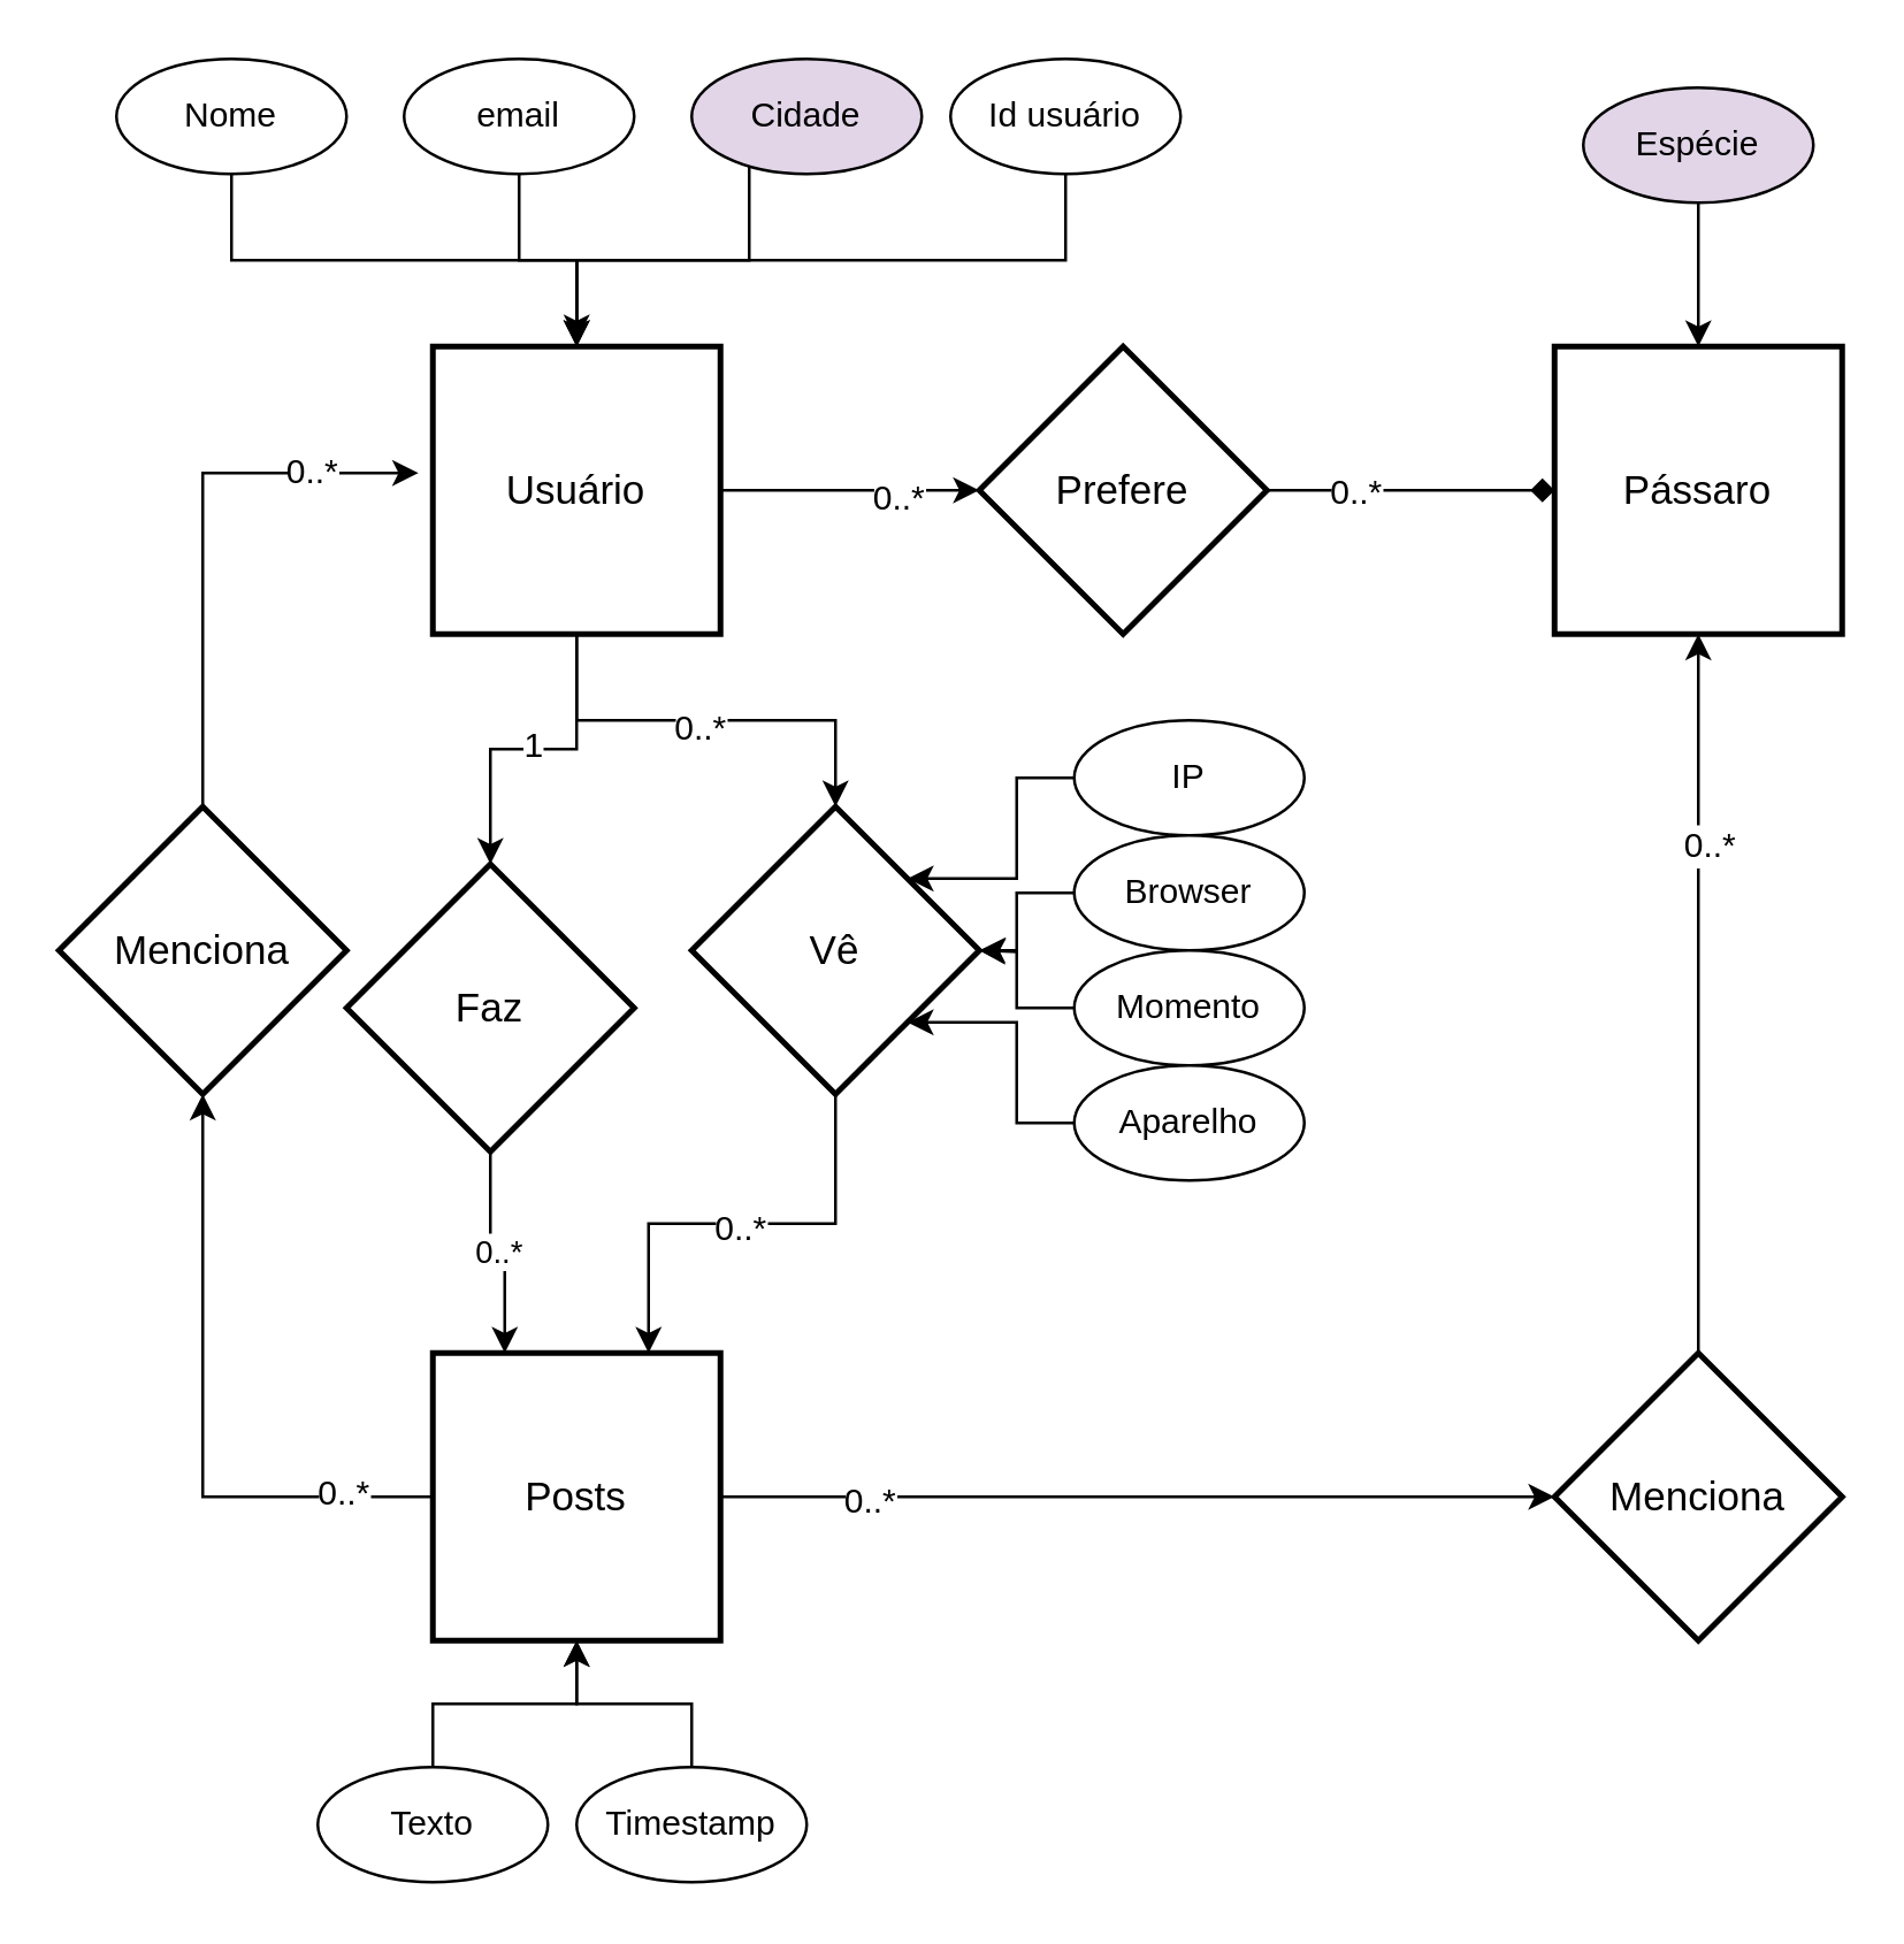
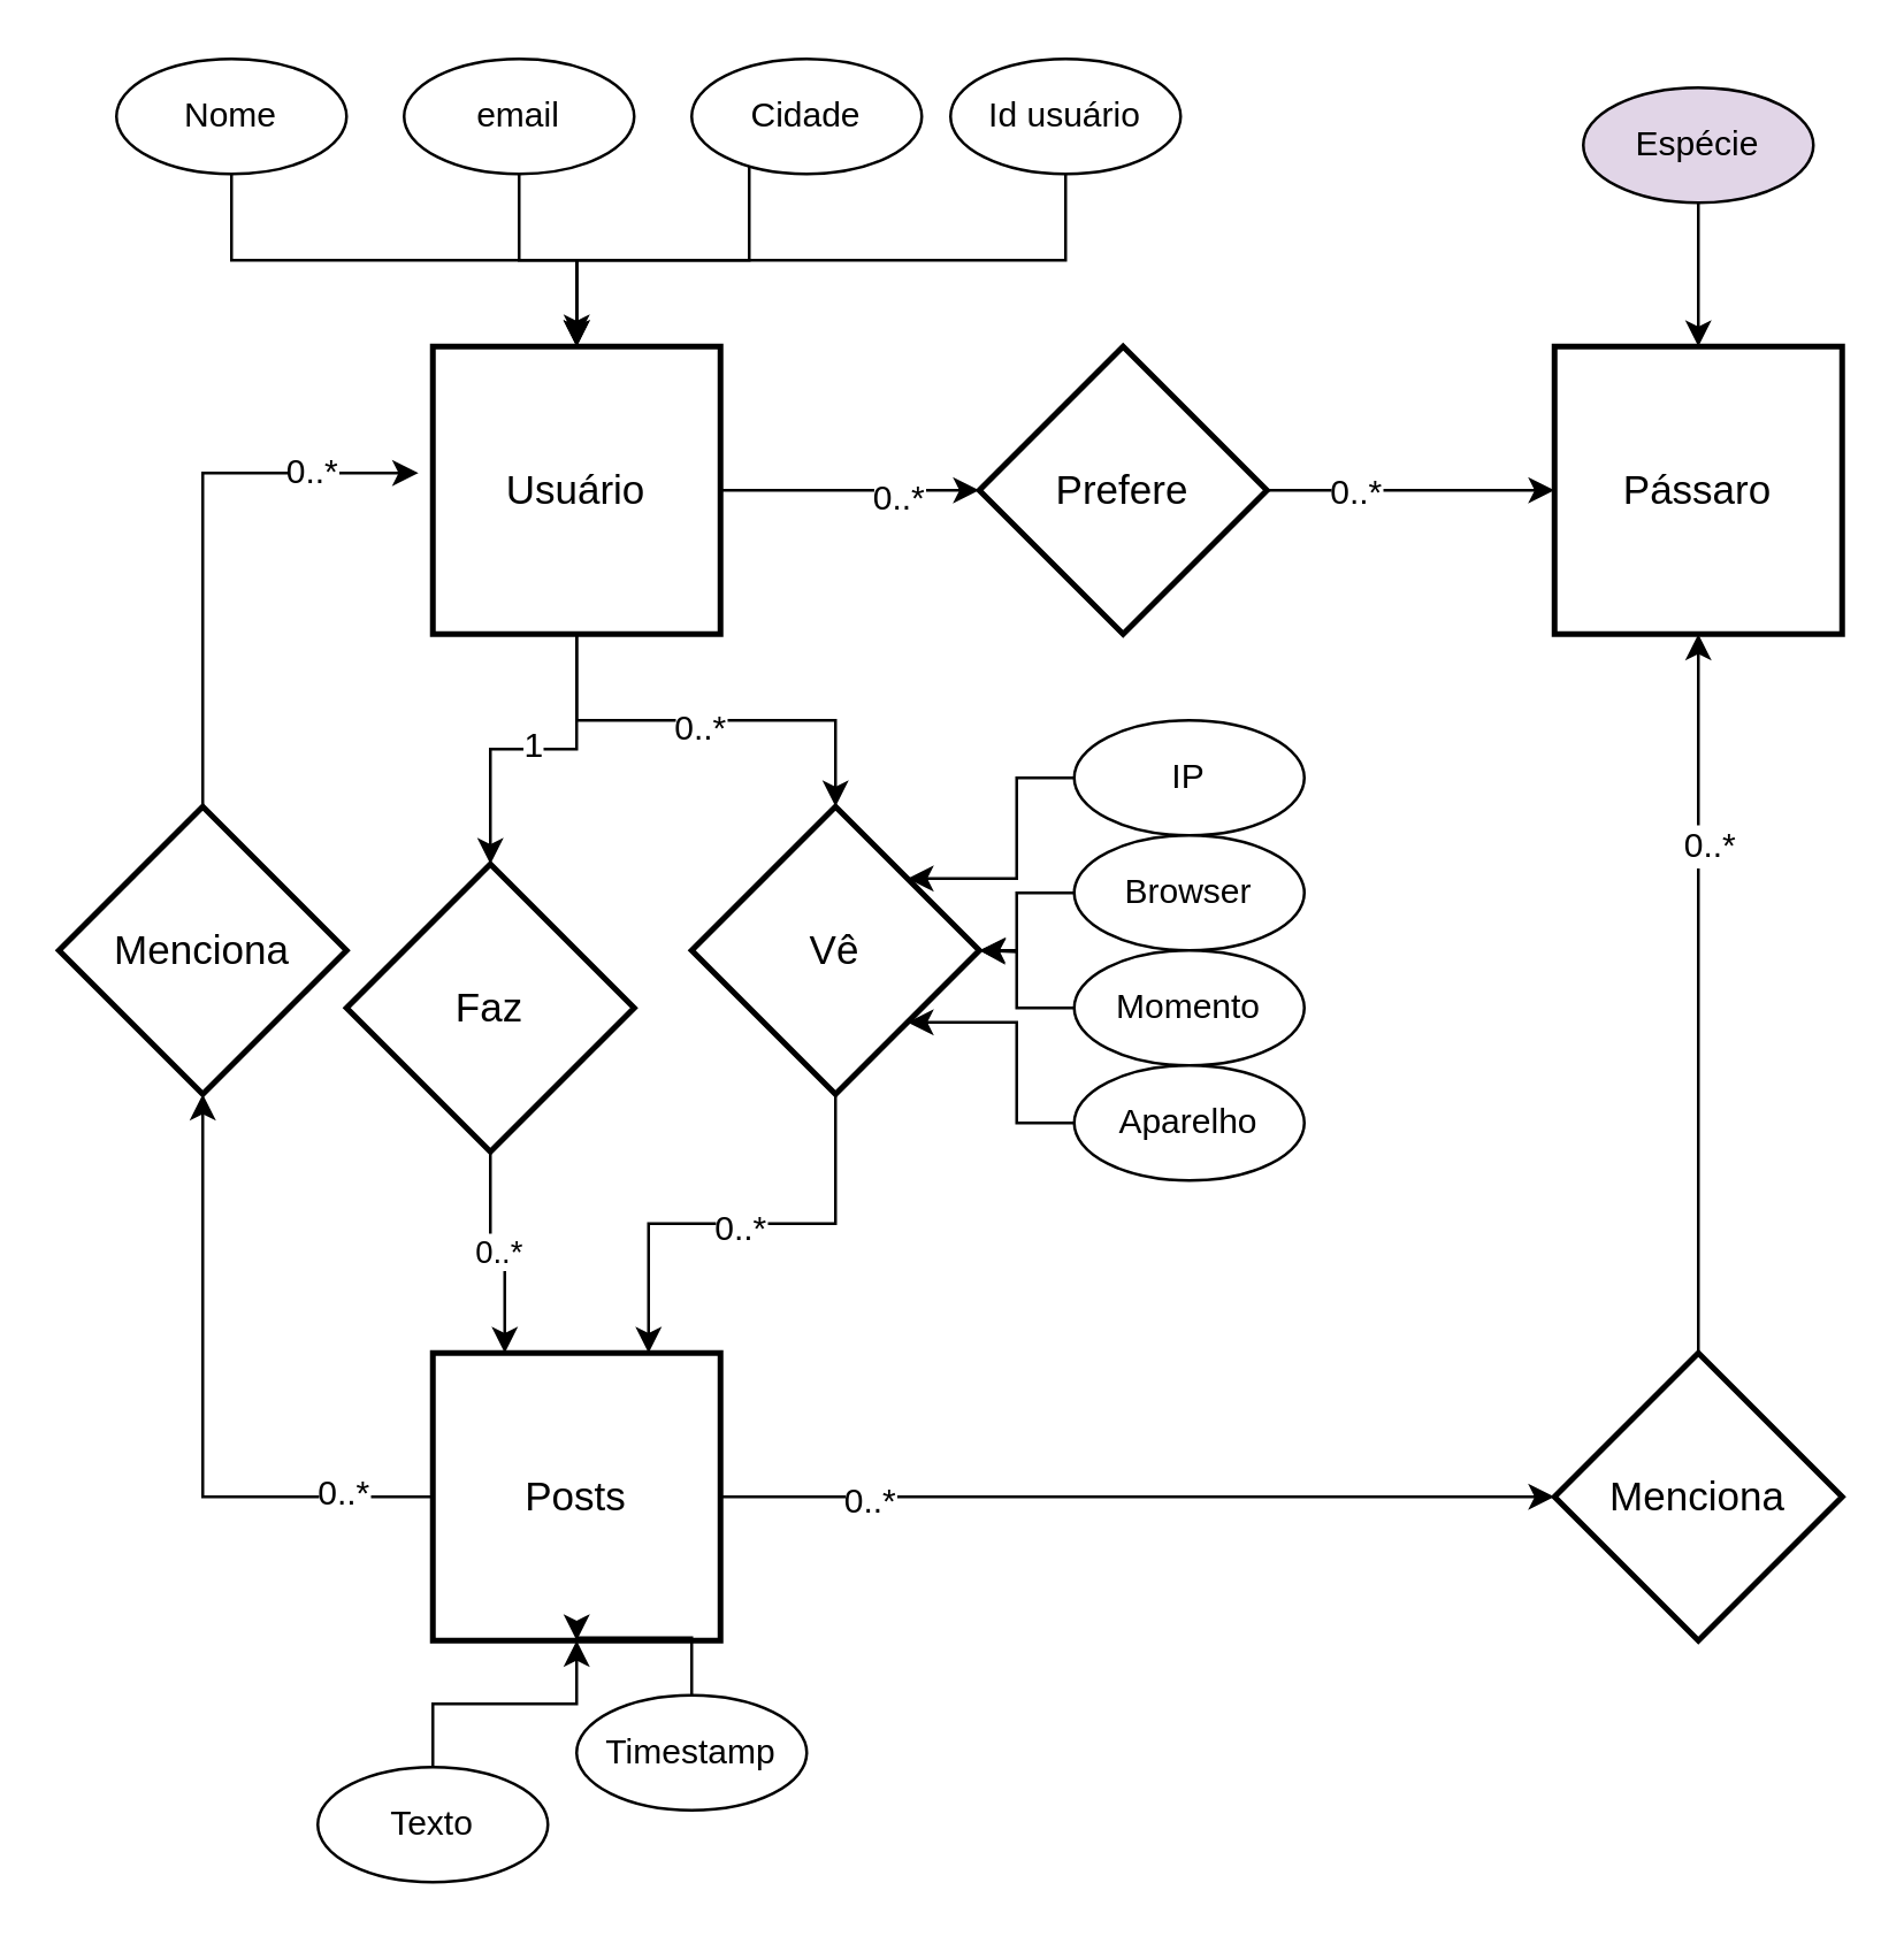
  <mxCell id="0" />
  <mxCell id="1" parent="0" />
  <mxCell id="2" style="edgeStyle=orthogonalEdgeStyle;rounded=0;orthogonalLoop=1;jettySize=auto;html=1;entryX=0.5;entryY=1;entryDx=0;entryDy=0;" parent="1" source="6" target="27" edge="1"><mxGeometry relative="1" as="geometry"><mxPoint x="60" y="520" as="targetPoint" /></mxGeometry></mxCell>
  <mxCell id="3" value="0..*" style="text;html=1;resizable=0;points=[];align=center;verticalAlign=middle;labelBackgroundColor=#ffffff;" parent="2" vertex="1" connectable="0"><mxGeometry x="-0.709" y="-2" relative="1" as="geometry"><mxPoint as="offset" /></mxGeometry></mxCell>
  <mxCell id="4" style="edgeStyle=orthogonalEdgeStyle;rounded=0;orthogonalLoop=1;jettySize=auto;html=1;entryX=0;entryY=0.5;entryDx=0;entryDy=0;" parent="1" source="6" target="30" edge="1"><mxGeometry relative="1" as="geometry" /></mxCell>
  <mxCell id="5" value="0..*" style="text;html=1;resizable=0;points=[];align=center;verticalAlign=middle;labelBackgroundColor=#ffffff;" parent="4" vertex="1" connectable="0"><mxGeometry x="-0.648" y="-1" relative="1" as="geometry"><mxPoint as="offset" /></mxGeometry></mxCell>
  <mxCell id="6" value="Posts" style="strokeWidth=2;whiteSpace=wrap;html=1;align=center;fontSize=14;" parent="1" vertex="1"><mxGeometry x="150" y="470" width="100" height="100" as="geometry" /></mxCell>
  <mxCell id="7" style="edgeStyle=orthogonalEdgeStyle;rounded=0;orthogonalLoop=1;jettySize=auto;html=1;" parent="1" source="11" target="21" edge="1"><mxGeometry relative="1" as="geometry" /></mxCell>
  <mxCell id="8" value="1" style="text;html=1;resizable=0;points=[];align=center;verticalAlign=middle;labelBackgroundColor=#ffffff;" parent="7" vertex="1" connectable="0"><mxGeometry x="0.018" y="-2" relative="1" as="geometry"><mxPoint as="offset" /></mxGeometry></mxCell>
  <mxCell id="9" style="edgeStyle=orthogonalEdgeStyle;rounded=0;orthogonalLoop=1;jettySize=auto;html=1;entryX=0.5;entryY=0;entryDx=0;entryDy=0;entryPerimeter=0;" parent="1" source="11" target="24" edge="1"><mxGeometry relative="1" as="geometry" /></mxCell>
  <mxCell id="10" value="0..*" style="text;html=1;resizable=0;points=[];align=center;verticalAlign=middle;labelBackgroundColor=#ffffff;" parent="9" vertex="1" connectable="0"><mxGeometry x="-0.04" y="-2" relative="1" as="geometry"><mxPoint as="offset" /></mxGeometry></mxCell>
  <mxCell id="11" value="Usuário" style="strokeWidth=2;whiteSpace=wrap;html=1;align=center;fontSize=14;" parent="1" vertex="1"><mxGeometry x="150" y="120" width="100" height="100" as="geometry" /></mxCell>
  <mxCell id="12" value="Pássaro" style="strokeWidth=2;whiteSpace=wrap;html=1;align=center;fontSize=14;" parent="1" vertex="1"><mxGeometry x="540" y="120" width="100" height="100" as="geometry" /></mxCell>
  <mxCell id="13" value="Prefere" style="shape=rhombus;strokeWidth=2;fontSize=17;perimeter=rhombusPerimeter;whiteSpace=wrap;html=1;align=center;fontSize=14;" parent="1" vertex="1"><mxGeometry x="340" y="120" width="100" height="100" as="geometry" /></mxCell>
  <mxCell id="14" style="edgeStyle=orthogonalEdgeStyle;rounded=0;orthogonalLoop=1;jettySize=auto;html=1;entryX=0.5;entryY=0;entryDx=0;entryDy=0;" parent="1" source="15" target="11" edge="1"><mxGeometry relative="1" as="geometry"><Array as="points"><mxPoint x="80" y="90" /><mxPoint x="200" y="90" /></Array></mxGeometry></mxCell>
  <mxCell id="15" value="Nome" style="ellipse;whiteSpace=wrap;html=1;" parent="1" vertex="1"><mxGeometry x="40" y="20" width="80" height="40" as="geometry" /></mxCell>
  <mxCell id="16" value="" style="endArrow=classic;html=1;entryX=0;entryY=0.5;entryDx=0;entryDy=0;exitX=1;exitY=0.5;exitDx=0;exitDy=0;" parent="1" source="11" target="13" edge="1"><mxGeometry width="50" height="50" relative="1" as="geometry"><mxPoint x="270" y="170" as="sourcePoint" /><mxPoint x="320" y="120" as="targetPoint" /></mxGeometry></mxCell>
  <mxCell id="17" value="0..*" style="text;html=1;resizable=0;points=[];align=center;verticalAlign=middle;labelBackgroundColor=#ffffff;" parent="16" vertex="1" connectable="0"><mxGeometry x="0.356" y="-2" relative="1" as="geometry"><mxPoint as="offset" /></mxGeometry></mxCell>
- <mxCell id="18" value="" style="endArrow=diamond;html=1;entryX=0;entryY=0.5;entryDx=0;entryDy=0;exitX=1;exitY=0.5;exitDx=0;exitDy=0;" parent="1" source="13" target="12" edge="1"><mxGeometry width="50" height="50" relative="1" as="geometry"><mxPoint x="460" y="170" as="sourcePoint" /><mxPoint x="490" y="120" as="targetPoint" /></mxGeometry></mxCell>
+ <mxCell id="18" value="" style="endArrow=classic;html=1;entryX=0;entryY=0.5;entryDx=0;entryDy=0;exitX=1;exitY=0.5;exitDx=0;exitDy=0;" parent="1" source="13" target="12" edge="1"><mxGeometry width="50" height="50" relative="1" as="geometry"><mxPoint x="460" y="170" as="sourcePoint" /><mxPoint x="490" y="120" as="targetPoint" /></mxGeometry></mxCell>
  <mxCell id="19" value="0..*" style="text;html=1;resizable=0;points=[];align=center;verticalAlign=middle;labelBackgroundColor=#ffffff;" parent="18" vertex="1" connectable="0"><mxGeometry x="-0.4" relative="1" as="geometry"><mxPoint as="offset" /></mxGeometry></mxCell>
  <mxCell id="20" value="0..*" style="edgeStyle=orthogonalEdgeStyle;rounded=0;orthogonalLoop=1;jettySize=auto;html=1;entryX=0.25;entryY=0;entryDx=0;entryDy=0;" parent="1" source="21" target="6" edge="1"><mxGeometry relative="1" as="geometry" /></mxCell>
  <mxCell id="21" value="Faz" style="shape=rhombus;strokeWidth=2;fontSize=17;perimeter=rhombusPerimeter;whiteSpace=wrap;html=1;align=center;fontSize=14;" parent="1" vertex="1"><mxGeometry x="120" y="300" width="100" height="100" as="geometry" /></mxCell>
  <mxCell id="22" style="edgeStyle=orthogonalEdgeStyle;rounded=0;orthogonalLoop=1;jettySize=auto;html=1;entryX=0.75;entryY=0;entryDx=0;entryDy=0;" parent="1" source="24" target="6" edge="1"><mxGeometry relative="1" as="geometry" /></mxCell>
  <mxCell id="23" value="0..*" style="text;html=1;resizable=0;points=[];align=center;verticalAlign=middle;labelBackgroundColor=#ffffff;" parent="22" vertex="1" connectable="0"><mxGeometry x="0.019" y="1" relative="1" as="geometry"><mxPoint as="offset" /></mxGeometry></mxCell>
  <mxCell id="24" value="Vê" style="shape=rhombus;strokeWidth=2;fontSize=17;perimeter=rhombusPerimeter;whiteSpace=wrap;html=1;align=center;fontSize=14;" parent="1" vertex="1"><mxGeometry x="240" y="280" width="100" height="100" as="geometry" /></mxCell>
  <mxCell id="25" style="edgeStyle=orthogonalEdgeStyle;rounded=0;orthogonalLoop=1;jettySize=auto;html=1;entryX=-0.05;entryY=0.44;entryDx=0;entryDy=0;entryPerimeter=0;" parent="1" source="27" target="11" edge="1"><mxGeometry relative="1" as="geometry"><mxPoint x="70" y="140" as="targetPoint" /><Array as="points"><mxPoint x="70" y="164" /></Array></mxGeometry></mxCell>
  <mxCell id="26" value="0..*" style="text;html=1;resizable=0;points=[];align=center;verticalAlign=middle;labelBackgroundColor=#ffffff;" parent="25" vertex="1" connectable="0"><mxGeometry x="0.602" y="1" relative="1" as="geometry"><mxPoint as="offset" /></mxGeometry></mxCell>
  <mxCell id="27" value="Menciona" style="shape=rhombus;strokeWidth=2;fontSize=17;perimeter=rhombusPerimeter;whiteSpace=wrap;html=1;align=center;fontSize=14;" parent="1" vertex="1"><mxGeometry x="20" y="280" width="100" height="100" as="geometry" /></mxCell>
  <mxCell id="28" style="edgeStyle=orthogonalEdgeStyle;rounded=0;orthogonalLoop=1;jettySize=auto;html=1;entryX=0.5;entryY=1;entryDx=0;entryDy=0;" parent="1" source="30" target="12" edge="1"><mxGeometry relative="1" as="geometry"><mxPoint x="600" y="250" as="targetPoint" /></mxGeometry></mxCell>
  <mxCell id="29" value="0..*" style="text;html=1;resizable=0;points=[];align=center;verticalAlign=middle;labelBackgroundColor=#ffffff;" parent="28" vertex="1" connectable="0"><mxGeometry x="0.416" y="-3" relative="1" as="geometry"><mxPoint as="offset" /></mxGeometry></mxCell>
  <mxCell id="30" value="Menciona" style="shape=rhombus;strokeWidth=2;fontSize=17;perimeter=rhombusPerimeter;whiteSpace=wrap;html=1;align=center;fontSize=14;" parent="1" vertex="1"><mxGeometry x="540" y="470" width="100" height="100" as="geometry" /></mxCell>
  <mxCell id="31" style="edgeStyle=orthogonalEdgeStyle;rounded=0;orthogonalLoop=1;jettySize=auto;html=1;entryX=0.5;entryY=0;entryDx=0;entryDy=0;" parent="1" source="32" target="11" edge="1"><mxGeometry relative="1" as="geometry" /></mxCell>
  <mxCell id="32" value="email&lt;span style=&quot;font-family: &amp;#34;helvetica&amp;#34; , &amp;#34;arial&amp;#34; , sans-serif ; font-size: 0px ; white-space: nowrap&quot;&gt;%3CmxGraphModel%3E%3Croot%3E%3CmxCell%20id%3D%220%22%2F%3E%3CmxCell%20id%3D%221%22%20parent%3D%220%22%2F%3E%3CmxCell%20id%3D%222%22%20value%3D%22Nome%22%20style%3D%22ellipse%3BwhiteSpace%3Dwrap%3Bhtml%3D1%3B%22%20vertex%3D%221%22%20parent%3D%221%22%3E%3CmxGeometry%20x%3D%2240%22%20y%3D%2210%22%20width%3D%2280%22%20height%3D%2240%22%20as%3D%22geometry%22%2F%3E%3C%2FmxCell%3E%3C%2Froot%3E%3C%2FmxGraphModel%3E&lt;/span&gt;" style="ellipse;whiteSpace=wrap;html=1;" parent="1" vertex="1"><mxGeometry x="140" y="20" width="80" height="40" as="geometry" /></mxCell>
  <mxCell id="33" style="edgeStyle=orthogonalEdgeStyle;rounded=0;orthogonalLoop=1;jettySize=auto;html=1;" parent="1" source="34" edge="1"><mxGeometry relative="1" as="geometry"><mxPoint x="200" y="118" as="targetPoint" /><Array as="points"><mxPoint x="260" y="90" /><mxPoint x="200" y="90" /></Array></mxGeometry></mxCell>
- <mxCell id="34" value="Cidade" style="ellipse;whiteSpace=wrap;html=1;fillColor=#e1d5e7;" parent="1" vertex="1"><mxGeometry x="240" y="20" width="80" height="40" as="geometry" /></mxCell>
+ <mxCell id="34" value="Cidade" style="ellipse;whiteSpace=wrap;html=1;" parent="1" vertex="1"><mxGeometry x="240" y="20" width="80" height="40" as="geometry" /></mxCell>
  <mxCell id="35" style="edgeStyle=orthogonalEdgeStyle;rounded=0;orthogonalLoop=1;jettySize=auto;html=1;entryX=0.5;entryY=0;entryDx=0;entryDy=0;" parent="1" source="36" target="12" edge="1"><mxGeometry relative="1" as="geometry" /></mxCell>
  <mxCell id="36" value="Espécie" style="ellipse;whiteSpace=wrap;html=1;fillColor=#e1d5e7;" parent="1" vertex="1"><mxGeometry x="550" y="30" width="80" height="40" as="geometry" /></mxCell>
  <mxCell id="37" style="edgeStyle=orthogonalEdgeStyle;rounded=0;orthogonalLoop=1;jettySize=auto;html=1;entryX=1;entryY=0;entryDx=0;entryDy=0;" parent="1" source="38" target="24" edge="1"><mxGeometry relative="1" as="geometry" /></mxCell>
  <mxCell id="38" value="IP" style="ellipse;whiteSpace=wrap;html=1;" parent="1" vertex="1"><mxGeometry x="373" y="250" width="80" height="40" as="geometry" /></mxCell>
  <mxCell id="39" style="edgeStyle=orthogonalEdgeStyle;rounded=0;orthogonalLoop=1;jettySize=auto;html=1;" parent="1" source="40" edge="1"><mxGeometry relative="1" as="geometry"><mxPoint x="340" y="330" as="targetPoint" /></mxGeometry></mxCell>
  <mxCell id="40" value="Browser" style="ellipse;whiteSpace=wrap;html=1;" parent="1" vertex="1"><mxGeometry x="373" y="290" width="80" height="40" as="geometry" /></mxCell>
  <mxCell id="41" style="edgeStyle=orthogonalEdgeStyle;rounded=0;orthogonalLoop=1;jettySize=auto;html=1;entryX=1;entryY=0.5;entryDx=0;entryDy=0;" parent="1" source="42" target="24" edge="1"><mxGeometry relative="1" as="geometry" /></mxCell>
  <mxCell id="42" value="Momento" style="ellipse;whiteSpace=wrap;html=1;" parent="1" vertex="1"><mxGeometry x="373" y="330" width="80" height="40" as="geometry" /></mxCell>
  <mxCell id="43" style="edgeStyle=orthogonalEdgeStyle;rounded=0;orthogonalLoop=1;jettySize=auto;html=1;entryX=1;entryY=1;entryDx=0;entryDy=0;" parent="1" source="44" target="24" edge="1"><mxGeometry relative="1" as="geometry" /></mxCell>
  <mxCell id="44" value="Aparelho" style="ellipse;whiteSpace=wrap;html=1;" parent="1" vertex="1"><mxGeometry x="373" y="370" width="80" height="40" as="geometry" /></mxCell>
  <mxCell id="45" style="edgeStyle=orthogonalEdgeStyle;rounded=0;orthogonalLoop=1;jettySize=auto;html=1;entryX=0.5;entryY=0;entryDx=0;entryDy=0;" parent="1" source="46" target="11" edge="1"><mxGeometry relative="1" as="geometry"><Array as="points"><mxPoint x="370" y="90" /><mxPoint x="200" y="90" /></Array></mxGeometry></mxCell>
  <mxCell id="46" value="Id usuário" style="ellipse;whiteSpace=wrap;html=1;" parent="1" vertex="1"><mxGeometry x="330" y="20" width="80" height="40" as="geometry" /></mxCell>
  <mxCell id="47" style="edgeStyle=orthogonalEdgeStyle;rounded=0;orthogonalLoop=1;jettySize=auto;html=1;" edge="1" parent="1" source="48" target="6"><mxGeometry relative="1" as="geometry" /></mxCell>
  <mxCell id="48" value="Texto" style="ellipse;whiteSpace=wrap;html=1;" vertex="1" parent="1"><mxGeometry x="110" y="614" width="80" height="40" as="geometry" /></mxCell>
  <mxCell id="49" style="edgeStyle=orthogonalEdgeStyle;rounded=0;orthogonalLoop=1;jettySize=auto;html=1;" edge="1" parent="1" source="50" target="6"><mxGeometry relative="1" as="geometry" /></mxCell>
- <mxCell id="50" value="Timestamp" style="ellipse;whiteSpace=wrap;html=1;" vertex="1" parent="1"><mxGeometry x="200" y="614" width="80" height="40" as="geometry" /></mxCell>
+ <mxCell id="50" value="Timestamp" style="ellipse;whiteSpace=wrap;html=1;" vertex="1" parent="1"><mxGeometry x="200" y="589" width="80" height="40" as="geometry" /></mxCell>
